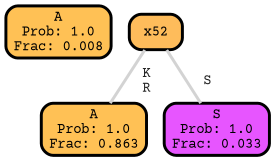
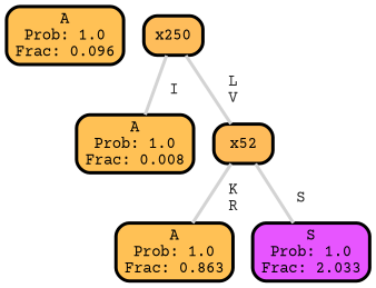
  graph {
    fontname="Courier Prime"
    ranksep="0 equally"
    splines=straight
    node [color=black fillcolor="#ffc155" fontcolor=black fontname="Courier Prime" penwidth=3 shape=box style="filled, rounded"]
    edge [color=lightgray fontcolor=grey14 fontname="Courier Prime" fontweight=bold penwidth=3]
+   n1 [label="A\nProb: 1.0\nFrac: 0.096"]
+   n2 [fillcolor="#febd5b" label=x250]
    n3 [label="A\nProb: 1.0\nFrac: 0.008"]
    n4 [fillcolor="#febc5b" label=x52]
    n5 [label="A\nProb: 1.0\nFrac: 0.863"]
-   n6 [fillcolor="#e755ff" label="S\nProb: 1.0\nFrac: 0.033"]
+   n6 [fillcolor="#e755ff" label="S\nProb: 1.0\nFrac: 2.033"]
    subgraph sub_1 {
      rank=same
    }
+   n2 -- n3 [label=" I"]
+   n2 -- n4 [label=" L\n V"]
    n4 -- n5 [label=" K\n R"]
    n4 -- n6 [label=" S"]
  }
